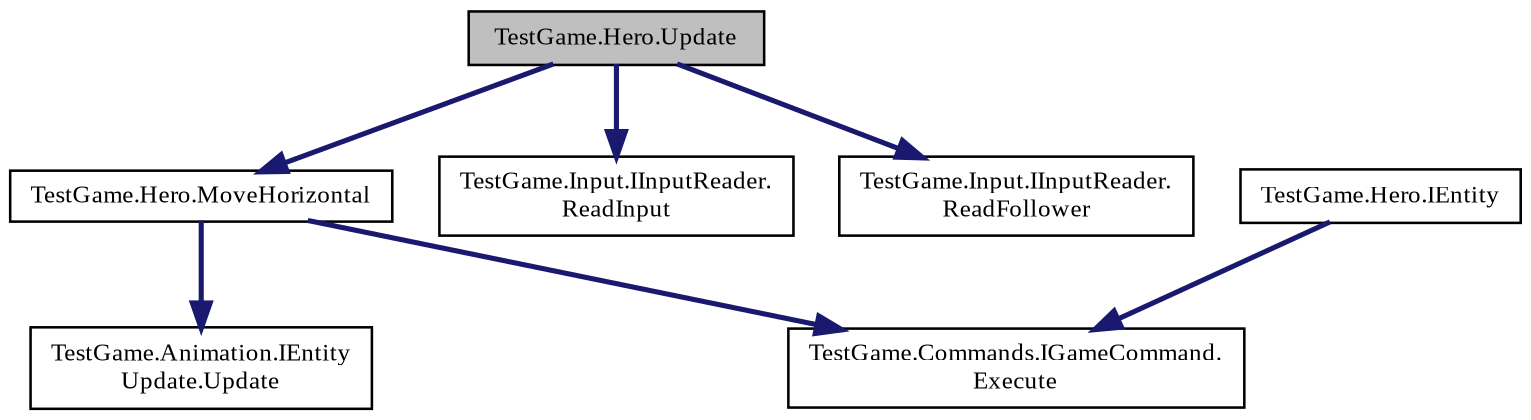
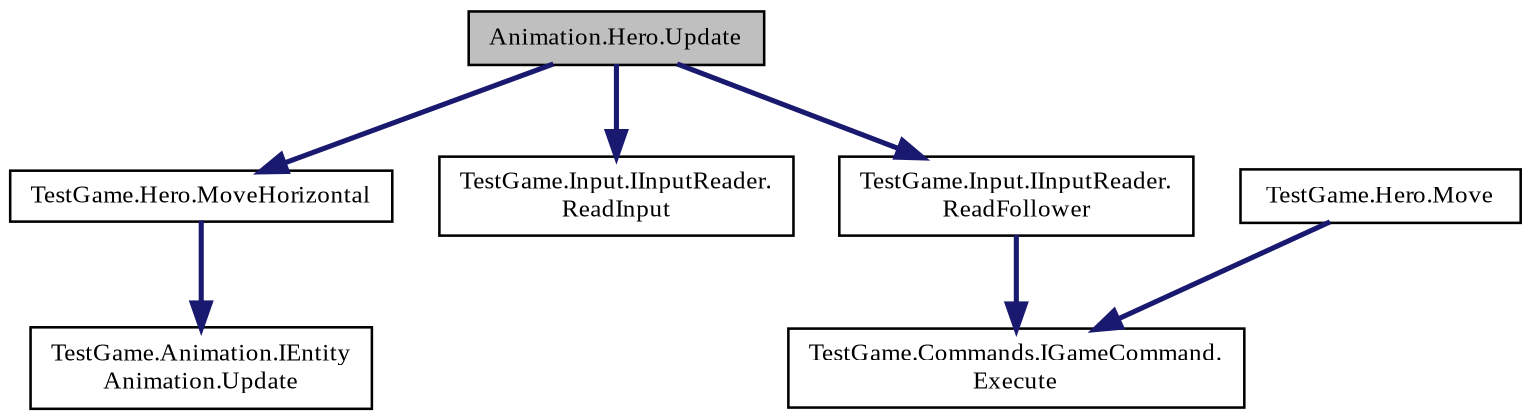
  digraph {
    fontname="Liberation Serif"
    rankdir=TB
    node [color=black fillcolor=white fontname="Liberation Serif" fontsize=10 shape=record style=filled]
    edge [color=midnightblue fontname="Liberation Serif" fontsize=10 labelfontname=Helvetica labelfontsize=10 style=bold]
-   n1 [fillcolor=grey75 fontcolor=black height=0.2 label="TestGame.Hero.Update" width=0.4]
+   n1 [fillcolor=grey75 fontcolor=black height=0.2 label="Animation.Hero.Update" width=0.4]
    n2 [height=0.2 label="TestGame.Hero.MoveHorizontal" width=0.4]
    n3 [height=0.2 label="TestGame.Input.IInputReader.\lReadFollower" width=0.4]
    n4 [height=0.2 label="TestGame.Input.IInputReader.\lReadInput" width=0.4]
-   n5 [height=0.2 label="TestGame.Hero.IEntity" width=0.4]
+   n5 [height=0.2 label="TestGame.Hero.Move" width=0.4]
    n6 [height=0.2 label="TestGame.Commands.IGameCommand.\lExecute" width=0.4]
-   n7 [height=0.2 label="TestGame.Animation.IEntity\lUpdate.Update" width=0.4]
+   n7 [height=0.2 label="TestGame.Animation.IEntity\lAnimation.Update" width=0.4]
    n1 -> n2
    n1 -> n3
    n1 -> n4
-   n2 -> n6
+   n3 -> n6
    n2 -> n7
    n5 -> n6
  }
